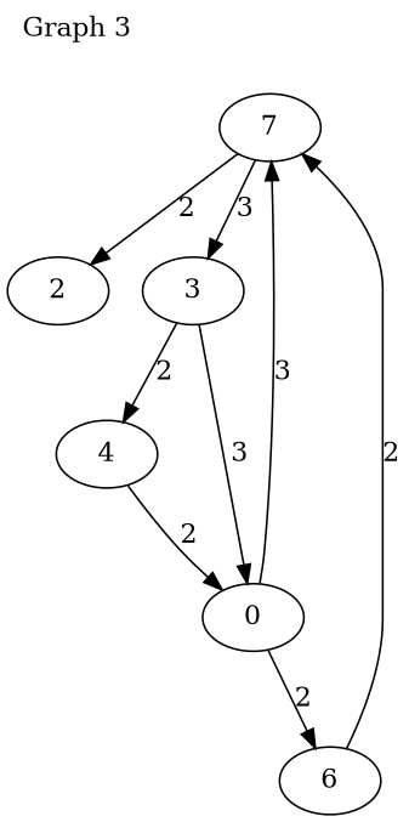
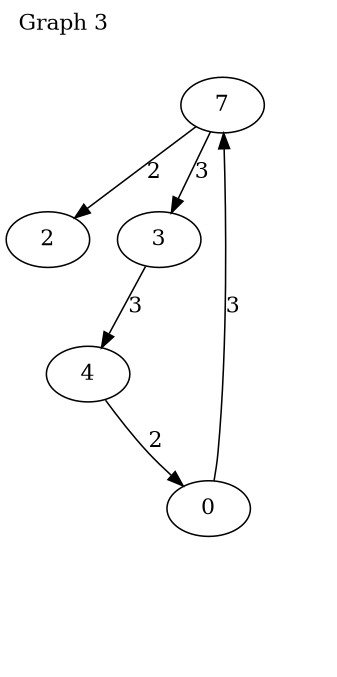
  digraph {
    label="Graph 3"
    labeljust=left
    labelloc=top
    edge [weight=2]
    n1 [label=7]
    2
    3
    4
    n5 [label=0]
-   6
    n1 -> 2 [label=2]
    n1 -> 3 [label=3 weight=3]
-   3 -> 4 [label=2]
-   3 -> n5 [label=3 weight=3]
+   3 -> 4 [label=3]
    4 -> n5 [label=2]
    n5 -> n1 [label=3 weight=3]
-   n5 -> 6 [label=2]
-   6 -> n1 [label=2]
  }
